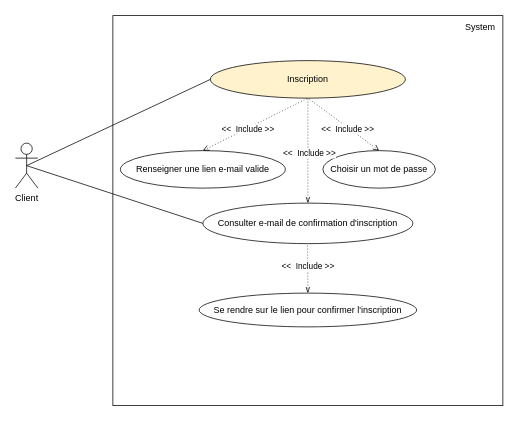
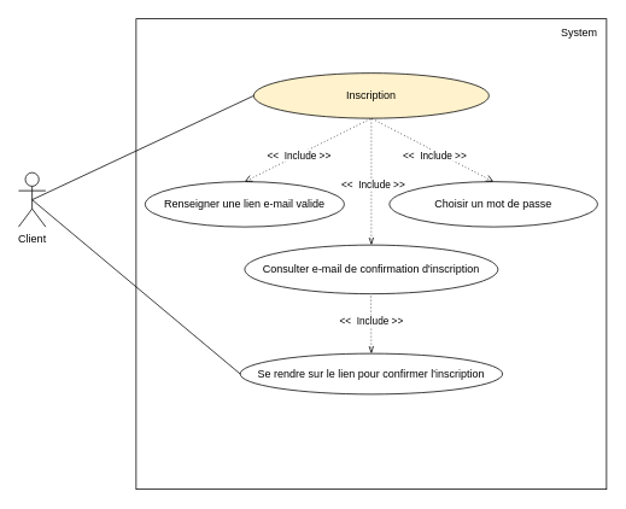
  <mxCell id="0" />
  <mxCell id="1" parent="0" />
  <mxCell id="2" value="" style="whiteSpace=wrap;html=1;aspect=fixed;" vertex="1" parent="1"><mxGeometry x="150" y="20" width="520" height="520" as="geometry" /></mxCell>
  <mxCell id="3" value="System" style="text;html=1;strokeColor=none;fillColor=none;align=center;verticalAlign=middle;whiteSpace=wrap;rounded=0;" vertex="1" parent="1"><mxGeometry x="610" y="20" width="60" height="30" as="geometry" /></mxCell>
  <mxCell id="4" value="Client" style="shape=umlActor;verticalLabelPosition=bottom;verticalAlign=top;html=1;outlineConnect=0;" vertex="1" parent="1"><mxGeometry x="20" y="190" width="30" height="60" as="geometry" /></mxCell>
  <mxCell id="5" value="Inscription" style="ellipse;whiteSpace=wrap;html=1;fillColor=#fff2cc;" vertex="1" parent="1"><mxGeometry x="280" y="80" width="260" height="50" as="geometry" /></mxCell>
  <mxCell id="6" value="Renseigner une lien e-mail valide" style="ellipse;whiteSpace=wrap;html=1;" vertex="1" parent="1"><mxGeometry x="160" y="200" width="220" height="50" as="geometry" /></mxCell>
- <mxCell id="7" value="Choisir un mot de passe" style="ellipse;whiteSpace=wrap;html=1;" vertex="1" parent="1"><mxGeometry x="430" y="200" width="150" height="50" as="geometry" /></mxCell>
+ <mxCell id="7" value="Choisir un mot de passe" style="ellipse;whiteSpace=wrap;html=1;" vertex="1" parent="1"><mxGeometry x="430" y="200" width="230" height="50" as="geometry" /></mxCell>
  <mxCell id="8" value="" style="endArrow=none;dashed=1;html=1;dashPattern=1 3;strokeWidth=1;rounded=0;entryX=0.5;entryY=1;entryDx=0;entryDy=0;exitX=0.5;exitY=0;exitDx=0;exitDy=0;endFill=0;startArrow=open;startFill=0;endSize=9;targetPerimeterSpacing=8;" edge="1" parent="1" source="6" target="5"><mxGeometry width="50" height="50" relative="1" as="geometry"><mxPoint x="310" y="190" as="sourcePoint" /><mxPoint x="360" y="140" as="targetPoint" /><Array as="points" /></mxGeometry></mxCell>
  <mxCell id="9" value="&amp;lt;&amp;lt;&amp;nbsp; Include &amp;gt;&amp;gt;" style="edgeLabel;html=1;align=center;verticalAlign=middle;resizable=0;points=[];" vertex="1" connectable="0" parent="8"><mxGeometry x="0.184" y="-3" relative="1" as="geometry"><mxPoint x="-25" y="9" as="offset" /></mxGeometry></mxCell>
  <mxCell id="10" value="" style="endArrow=none;dashed=1;html=1;dashPattern=1 3;strokeWidth=1;rounded=0;entryX=0.5;entryY=1;entryDx=0;entryDy=0;exitX=0.5;exitY=0;exitDx=0;exitDy=0;endFill=0;startArrow=open;startFill=0;" edge="1" parent="1" source="7" target="5"><mxGeometry width="50" height="50" relative="1" as="geometry"><mxPoint x="400" y="310" as="sourcePoint" /><mxPoint x="450" y="260" as="targetPoint" /></mxGeometry></mxCell>
  <mxCell id="11" value="&amp;lt;&amp;lt;&amp;nbsp; Include &amp;gt;&amp;gt;" style="edgeLabel;html=1;align=center;verticalAlign=middle;resizable=0;points=[];" vertex="1" connectable="0" parent="10"><mxGeometry x="0.102" y="-1" relative="1" as="geometry"><mxPoint x="9" y="10" as="offset" /></mxGeometry></mxCell>
  <mxCell id="12" value="Consulter e-mail de confirmation d'inscription" style="ellipse;whiteSpace=wrap;html=1;" vertex="1" parent="1"><mxGeometry x="270" y="270" width="280" height="54" as="geometry" /></mxCell>
  <mxCell id="13" value="" style="endArrow=none;dashed=1;html=1;dashPattern=1 3;strokeWidth=1;rounded=0;exitX=0.5;exitY=0;exitDx=0;exitDy=0;endFill=0;startArrow=openThin;startFill=0;" edge="1" parent="1" source="12"><mxGeometry width="50" height="50" relative="1" as="geometry"><mxPoint x="555" y="210" as="sourcePoint" /><mxPoint x="410" y="130" as="targetPoint" /></mxGeometry></mxCell>
  <mxCell id="14" value="&amp;lt;&amp;lt;&amp;nbsp; Include &amp;gt;&amp;gt;" style="edgeLabel;html=1;align=center;verticalAlign=middle;resizable=0;points=[];" vertex="1" connectable="0" parent="13"><mxGeometry x="0.102" y="-1" relative="1" as="geometry"><mxPoint y="10" as="offset" /></mxGeometry></mxCell>
  <mxCell id="15" value="Se rendre sur le lien pour confirmer l'inscription" style="ellipse;whiteSpace=wrap;html=1;" vertex="1" parent="1"><mxGeometry x="265" y="390" width="290" height="45" as="geometry" /></mxCell>
  <mxCell id="16" value="" style="endArrow=none;dashed=1;html=1;dashPattern=1 3;strokeWidth=1;rounded=0;exitX=0.5;exitY=0;exitDx=0;exitDy=0;endFill=0;startArrow=openThin;startFill=0;" edge="1" parent="1" source="15"><mxGeometry width="50" height="50" relative="1" as="geometry"><mxPoint x="409.5" y="464" as="sourcePoint" /><mxPoint x="409.5" y="324" as="targetPoint" /></mxGeometry></mxCell>
  <mxCell id="17" value="&amp;lt;&amp;lt;&amp;nbsp; Include &amp;gt;&amp;gt;" style="edgeLabel;html=1;align=center;verticalAlign=middle;resizable=0;points=[];" vertex="1" connectable="0" parent="16"><mxGeometry x="0.102" y="-1" relative="1" as="geometry"><mxPoint x="-1" as="offset" /></mxGeometry></mxCell>
  <mxCell id="18" value="" style="endArrow=none;html=1;rounded=0;endSize=9;targetPerimeterSpacing=8;strokeWidth=1;entryX=0;entryY=0.5;entryDx=0;entryDy=0;exitX=0.5;exitY=0.5;exitDx=0;exitDy=0;exitPerimeter=0;" edge="1" parent="1" source="4" target="5"><mxGeometry width="50" height="50" relative="1" as="geometry"><mxPoint x="400" y="310" as="sourcePoint" /><mxPoint x="450" y="260" as="targetPoint" /></mxGeometry></mxCell>
- <mxCell id="19" value="" style="endArrow=none;html=1;rounded=0;endSize=9;targetPerimeterSpacing=8;strokeWidth=1;entryX=0;entryY=0.5;entryDx=0;entryDy=0;exitX=0.5;exitY=0.5;exitDx=0;exitDy=0;exitPerimeter=0;" edge="1" parent="1" source="4" target="12"><mxGeometry width="50" height="50" relative="1" as="geometry"><mxPoint x="60" y="222.959" as="sourcePoint" /><mxPoint x="290" y="115" as="targetPoint" /></mxGeometry></mxCell>
+ <mxCell id="20" value="" style="endArrow=none;html=1;rounded=0;endSize=9;targetPerimeterSpacing=8;strokeWidth=1;entryX=0;entryY=0.5;entryDx=0;entryDy=0;exitX=0.5;exitY=0.5;exitDx=0;exitDy=0;exitPerimeter=0;" edge="1" parent="1" source="4" target="15"><mxGeometry width="50" height="50" relative="1" as="geometry"><mxPoint x="70" y="232.959" as="sourcePoint" /><mxPoint x="300" y="125" as="targetPoint" /></mxGeometry></mxCell>
